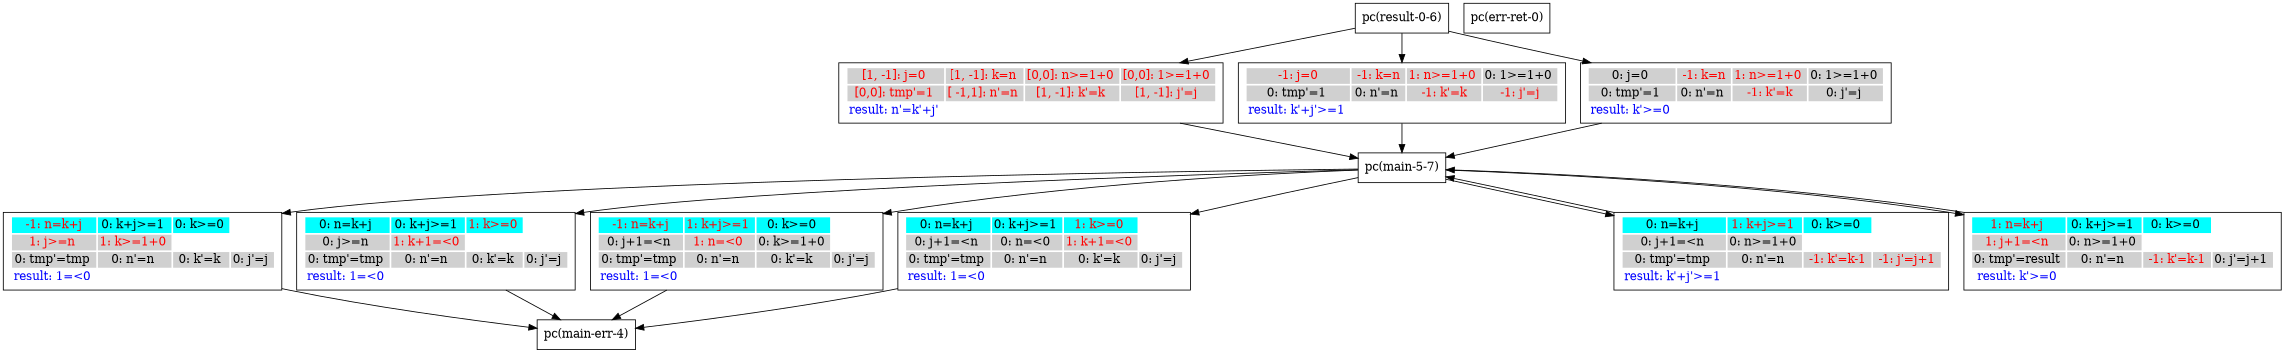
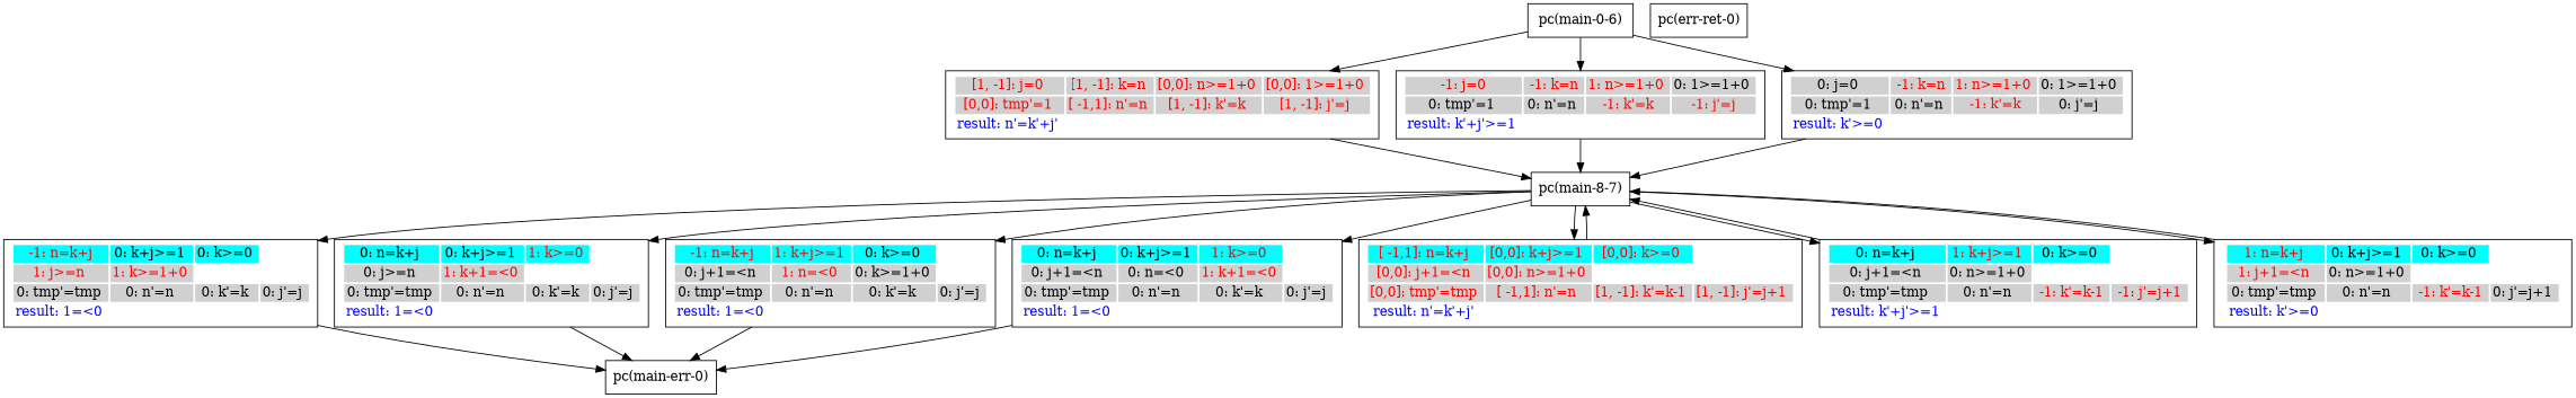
  digraph {
    rankdir=TB
    node [shape=box]
-   n1 [label="pc(result-0-6)"]
+   n1 [label="pc(main-0-6)"]
    n2 [label=<<TABLE border="0"><TR><TD bgcolor = "#D0D0D0"><FONT COLOR="red">[1, -1]: j=0 </FONT></TD><TD bgcolor = "#D0D0D0"><FONT COLOR="red">[1, -1]: k=n </FONT></TD><TD bgcolor = "#D0D0D0"><FONT COLOR="red">[0,0]: n&#062;=1+0 </FONT></TD><TD bgcolor = "#D0D0D0"><FONT COLOR="red">[0,0]: 1&#062;=1+0 </FONT></TD></TR><TR><TD bgcolor = "#D0D0D0"><FONT COLOR="red">[0,0]: tmp'=1 </FONT></TD><TD bgcolor = "#D0D0D0"><FONT COLOR="red">[ -1,1]: n'=n </FONT></TD><TD bgcolor = "#D0D0D0"><FONT COLOR="red">[1, -1]: k'=k </FONT></TD><TD bgcolor = "#D0D0D0"><FONT COLOR="red">[1, -1]: j'=j </FONT></TD></TR><TR><TD bgcolor = "white"><FONT COLOR="blue">result: n'=k'+j' </FONT></TD></TR></TABLE>>]
    n3 [label=<<TABLE border="0"><TR><TD bgcolor = "#D0D0D0"><FONT COLOR="red"> -1: j=0 </FONT></TD><TD bgcolor = "#D0D0D0"><FONT COLOR="red"> -1: k=n </FONT></TD><TD bgcolor = "#D0D0D0"><FONT COLOR="red">1: n&#062;=1+0 </FONT></TD><TD bgcolor = "#D0D0D0"><FONT COLOR="black">0: 1&#062;=1+0 </FONT></TD></TR><TR><TD bgcolor = "#D0D0D0"><FONT COLOR="black">0: tmp'=1 </FONT></TD><TD bgcolor = "#D0D0D0"><FONT COLOR="black">0: n'=n </FONT></TD><TD bgcolor = "#D0D0D0"><FONT COLOR="red"> -1: k'=k </FONT></TD><TD bgcolor = "#D0D0D0"><FONT COLOR="red"> -1: j'=j </FONT></TD></TR><TR><TD bgcolor = "white"><FONT COLOR="blue">result: k'+j'&#062;=1 </FONT></TD></TR></TABLE>>]
    n4 [label=<<TABLE border="0"><TR><TD bgcolor = "#D0D0D0"><FONT COLOR="black">0: j=0 </FONT></TD><TD bgcolor = "#D0D0D0"><FONT COLOR="red"> -1: k=n </FONT></TD><TD bgcolor = "#D0D0D0"><FONT COLOR="red">1: n&#062;=1+0 </FONT></TD><TD bgcolor = "#D0D0D0"><FONT COLOR="black">0: 1&#062;=1+0 </FONT></TD></TR><TR><TD bgcolor = "#D0D0D0"><FONT COLOR="black">0: tmp'=1 </FONT></TD><TD bgcolor = "#D0D0D0"><FONT COLOR="black">0: n'=n </FONT></TD><TD bgcolor = "#D0D0D0"><FONT COLOR="red"> -1: k'=k </FONT></TD><TD bgcolor = "#D0D0D0"><FONT COLOR="black">0: j'=j </FONT></TD></TR><TR><TD bgcolor = "white"><FONT COLOR="blue">result: k'&#062;=0 </FONT></TD></TR></TABLE>>]
-   n5 [label="pc(main-5-7)"]
+   n5 [label="pc(main-8-7)"]
    n6 [label=<<TABLE border="0"><TR><TD bgcolor = "#00FFFF"><FONT COLOR="red"> -1: n=k+j </FONT></TD><TD bgcolor = "#00FFFF"><FONT COLOR="black">0: k+j&#062;=1 </FONT></TD><TD bgcolor = "#00FFFF"><FONT COLOR="black">0: k&#062;=0 </FONT></TD></TR><TR><TD bgcolor = "#D0D0D0"><FONT COLOR="red">1: j&#062;=n </FONT></TD><TD bgcolor = "#D0D0D0"><FONT COLOR="red">1: k&#062;=1+0 </FONT></TD></TR><TR><TD bgcolor = "#D0D0D0"><FONT COLOR="black">0: tmp'=tmp </FONT></TD><TD bgcolor = "#D0D0D0"><FONT COLOR="black">0: n'=n </FONT></TD><TD bgcolor = "#D0D0D0"><FONT COLOR="black">0: k'=k </FONT></TD><TD bgcolor = "#D0D0D0"><FONT COLOR="black">0: j'=j </FONT></TD></TR><TR><TD bgcolor = "white"><FONT COLOR="blue">result: 1=&#060;0 </FONT></TD></TR></TABLE>>]
    n7 [label=<<TABLE border="0"><TR><TD bgcolor = "#00FFFF"><FONT COLOR="black">0: n=k+j </FONT></TD><TD bgcolor = "#00FFFF"><FONT COLOR="black">0: k+j&#062;=1 </FONT></TD><TD bgcolor = "#00FFFF"><FONT COLOR="red">1: k&#062;=0 </FONT></TD></TR><TR><TD bgcolor = "#D0D0D0"><FONT COLOR="black">0: j&#062;=n </FONT></TD><TD bgcolor = "#D0D0D0"><FONT COLOR="red">1: k+1=&#060;0 </FONT></TD></TR><TR><TD bgcolor = "#D0D0D0"><FONT COLOR="black">0: tmp'=tmp </FONT></TD><TD bgcolor = "#D0D0D0"><FONT COLOR="black">0: n'=n </FONT></TD><TD bgcolor = "#D0D0D0"><FONT COLOR="black">0: k'=k </FONT></TD><TD bgcolor = "#D0D0D0"><FONT COLOR="black">0: j'=j </FONT></TD></TR><TR><TD bgcolor = "white"><FONT COLOR="blue">result: 1=&#060;0 </FONT></TD></TR></TABLE>>]
    n8 [label=<<TABLE border="0"><TR><TD bgcolor = "#00FFFF"><FONT COLOR="red"> -1: n=k+j </FONT></TD><TD bgcolor = "#00FFFF"><FONT COLOR="red">1: k+j&#062;=1 </FONT></TD><TD bgcolor = "#00FFFF"><FONT COLOR="black">0: k&#062;=0 </FONT></TD></TR><TR><TD bgcolor = "#D0D0D0"><FONT COLOR="black">0: j+1=&#060;n </FONT></TD><TD bgcolor = "#D0D0D0"><FONT COLOR="red">1: n=&#060;0 </FONT></TD><TD bgcolor = "#D0D0D0"><FONT COLOR="black">0: k&#062;=1+0 </FONT></TD></TR><TR><TD bgcolor = "#D0D0D0"><FONT COLOR="black">0: tmp'=tmp </FONT></TD><TD bgcolor = "#D0D0D0"><FONT COLOR="black">0: n'=n </FONT></TD><TD bgcolor = "#D0D0D0"><FONT COLOR="black">0: k'=k </FONT></TD><TD bgcolor = "#D0D0D0"><FONT COLOR="black">0: j'=j </FONT></TD></TR><TR><TD bgcolor = "white"><FONT COLOR="blue">result: 1=&#060;0 </FONT></TD></TR></TABLE>>]
    n9 [label=<<TABLE border="0"><TR><TD bgcolor = "#00FFFF"><FONT COLOR="black">0: n=k+j </FONT></TD><TD bgcolor = "#00FFFF"><FONT COLOR="black">0: k+j&#062;=1 </FONT></TD><TD bgcolor = "#00FFFF"><FONT COLOR="red">1: k&#062;=0 </FONT></TD></TR><TR><TD bgcolor = "#D0D0D0"><FONT COLOR="black">0: j+1=&#060;n </FONT></TD><TD bgcolor = "#D0D0D0"><FONT COLOR="black">0: n=&#060;0 </FONT></TD><TD bgcolor = "#D0D0D0"><FONT COLOR="red">1: k+1=&#060;0 </FONT></TD></TR><TR><TD bgcolor = "#D0D0D0"><FONT COLOR="black">0: tmp'=tmp </FONT></TD><TD bgcolor = "#D0D0D0"><FONT COLOR="black">0: n'=n </FONT></TD><TD bgcolor = "#D0D0D0"><FONT COLOR="black">0: k'=k </FONT></TD><TD bgcolor = "#D0D0D0"><FONT COLOR="black">0: j'=j </FONT></TD></TR><TR><TD bgcolor = "white"><FONT COLOR="blue">result: 1=&#060;0 </FONT></TD></TR></TABLE>>]
+   n10 [label=<<TABLE border="0"><TR><TD bgcolor = "#00FFFF"><FONT COLOR="red">[ -1,1]: n=k+j </FONT></TD><TD bgcolor = "#00FFFF"><FONT COLOR="red">[0,0]: k+j&#062;=1 </FONT></TD><TD bgcolor = "#00FFFF"><FONT COLOR="red">[0,0]: k&#062;=0 </FONT></TD></TR><TR><TD bgcolor = "#D0D0D0"><FONT COLOR="red">[0,0]: j+1=&#060;n </FONT></TD><TD bgcolor = "#D0D0D0"><FONT COLOR="red">[0,0]: n&#062;=1+0 </FONT></TD></TR><TR><TD bgcolor = "#D0D0D0"><FONT COLOR="red">[0,0]: tmp'=tmp </FONT></TD><TD bgcolor = "#D0D0D0"><FONT COLOR="red">[ -1,1]: n'=n </FONT></TD><TD bgcolor = "#D0D0D0"><FONT COLOR="red">[1, -1]: k'=k-1 </FONT></TD><TD bgcolor = "#D0D0D0"><FONT COLOR="red">[1, -1]: j'=j+1 </FONT></TD></TR><TR><TD bgcolor = "white"><FONT COLOR="blue">result: n'=k'+j' </FONT></TD></TR></TABLE>>]
    n11 [label=<<TABLE border="0"><TR><TD bgcolor = "#00FFFF"><FONT COLOR="black">0: n=k+j </FONT></TD><TD bgcolor = "#00FFFF"><FONT COLOR="red">1: k+j&#062;=1 </FONT></TD><TD bgcolor = "#00FFFF"><FONT COLOR="black">0: k&#062;=0 </FONT></TD></TR><TR><TD bgcolor = "#D0D0D0"><FONT COLOR="black">0: j+1=&#060;n </FONT></TD><TD bgcolor = "#D0D0D0"><FONT COLOR="black">0: n&#062;=1+0 </FONT></TD></TR><TR><TD bgcolor = "#D0D0D0"><FONT COLOR="black">0: tmp'=tmp </FONT></TD><TD bgcolor = "#D0D0D0"><FONT COLOR="black">0: n'=n </FONT></TD><TD bgcolor = "#D0D0D0"><FONT COLOR="red"> -1: k'=k-1 </FONT></TD><TD bgcolor = "#D0D0D0"><FONT COLOR="red"> -1: j'=j+1 </FONT></TD></TR><TR><TD bgcolor = "white"><FONT COLOR="blue">result: k'+j'&#062;=1 </FONT></TD></TR></TABLE>>]
-   n12 [label=<<TABLE border="0"><TR><TD bgcolor = "#00FFFF"><FONT COLOR="red">1: n=k+j </FONT></TD><TD bgcolor = "#00FFFF"><FONT COLOR="black">0: k+j&#062;=1 </FONT></TD><TD bgcolor = "#00FFFF"><FONT COLOR="black">0: k&#062;=0 </FONT></TD></TR><TR><TD bgcolor = "#D0D0D0"><FONT COLOR="red">1: j+1=&#060;n </FONT></TD><TD bgcolor = "#D0D0D0"><FONT COLOR="black">0: n&#062;=1+0 </FONT></TD></TR><TR><TD bgcolor = "#D0D0D0"><FONT COLOR="black">0: tmp'=result </FONT></TD><TD bgcolor = "#D0D0D0"><FONT COLOR="black">0: n'=n </FONT></TD><TD bgcolor = "#D0D0D0"><FONT COLOR="red"> -1: k'=k-1 </FONT></TD><TD bgcolor = "#D0D0D0"><FONT COLOR="black">0: j'=j+1 </FONT></TD></TR><TR><TD bgcolor = "white"><FONT COLOR="blue">result: k'&#062;=0 </FONT></TD></TR></TABLE>>]
-   n13 [label="pc(main-err-4)"]
+   n12 [label=<<TABLE border="0"><TR><TD bgcolor = "#00FFFF"><FONT COLOR="red">1: n=k+j </FONT></TD><TD bgcolor = "#00FFFF"><FONT COLOR="black">0: k+j&#062;=1 </FONT></TD><TD bgcolor = "#00FFFF"><FONT COLOR="black">0: k&#062;=0 </FONT></TD></TR><TR><TD bgcolor = "#D0D0D0"><FONT COLOR="red">1: j+1=&#060;n </FONT></TD><TD bgcolor = "#D0D0D0"><FONT COLOR="black">0: n&#062;=1+0 </FONT></TD></TR><TR><TD bgcolor = "#D0D0D0"><FONT COLOR="black">0: tmp'=tmp </FONT></TD><TD bgcolor = "#D0D0D0"><FONT COLOR="black">0: n'=n </FONT></TD><TD bgcolor = "#D0D0D0"><FONT COLOR="red"> -1: k'=k-1 </FONT></TD><TD bgcolor = "#D0D0D0"><FONT COLOR="black">0: j'=j+1 </FONT></TD></TR><TR><TD bgcolor = "white"><FONT COLOR="blue">result: k'&#062;=0 </FONT></TD></TR></TABLE>>]
+   n13 [label="pc(main-err-0)"]
    n14 [label="pc(err-ret-0)"]
    n1 -> n2
    n1 -> n3
    n1 -> n4
    n2 -> n5
    n3 -> n5
    n4 -> n5
    n5 -> n6
    n5 -> n7
    n5 -> n8
    n5 -> n9
+   n5 -> n10
    n5 -> n11
    n5 -> n12
    n6 -> n13
    n7 -> n13
    n8 -> n13
    n9 -> n13
+   n10 -> n5
    n11 -> n5
    n12 -> n5
  }
